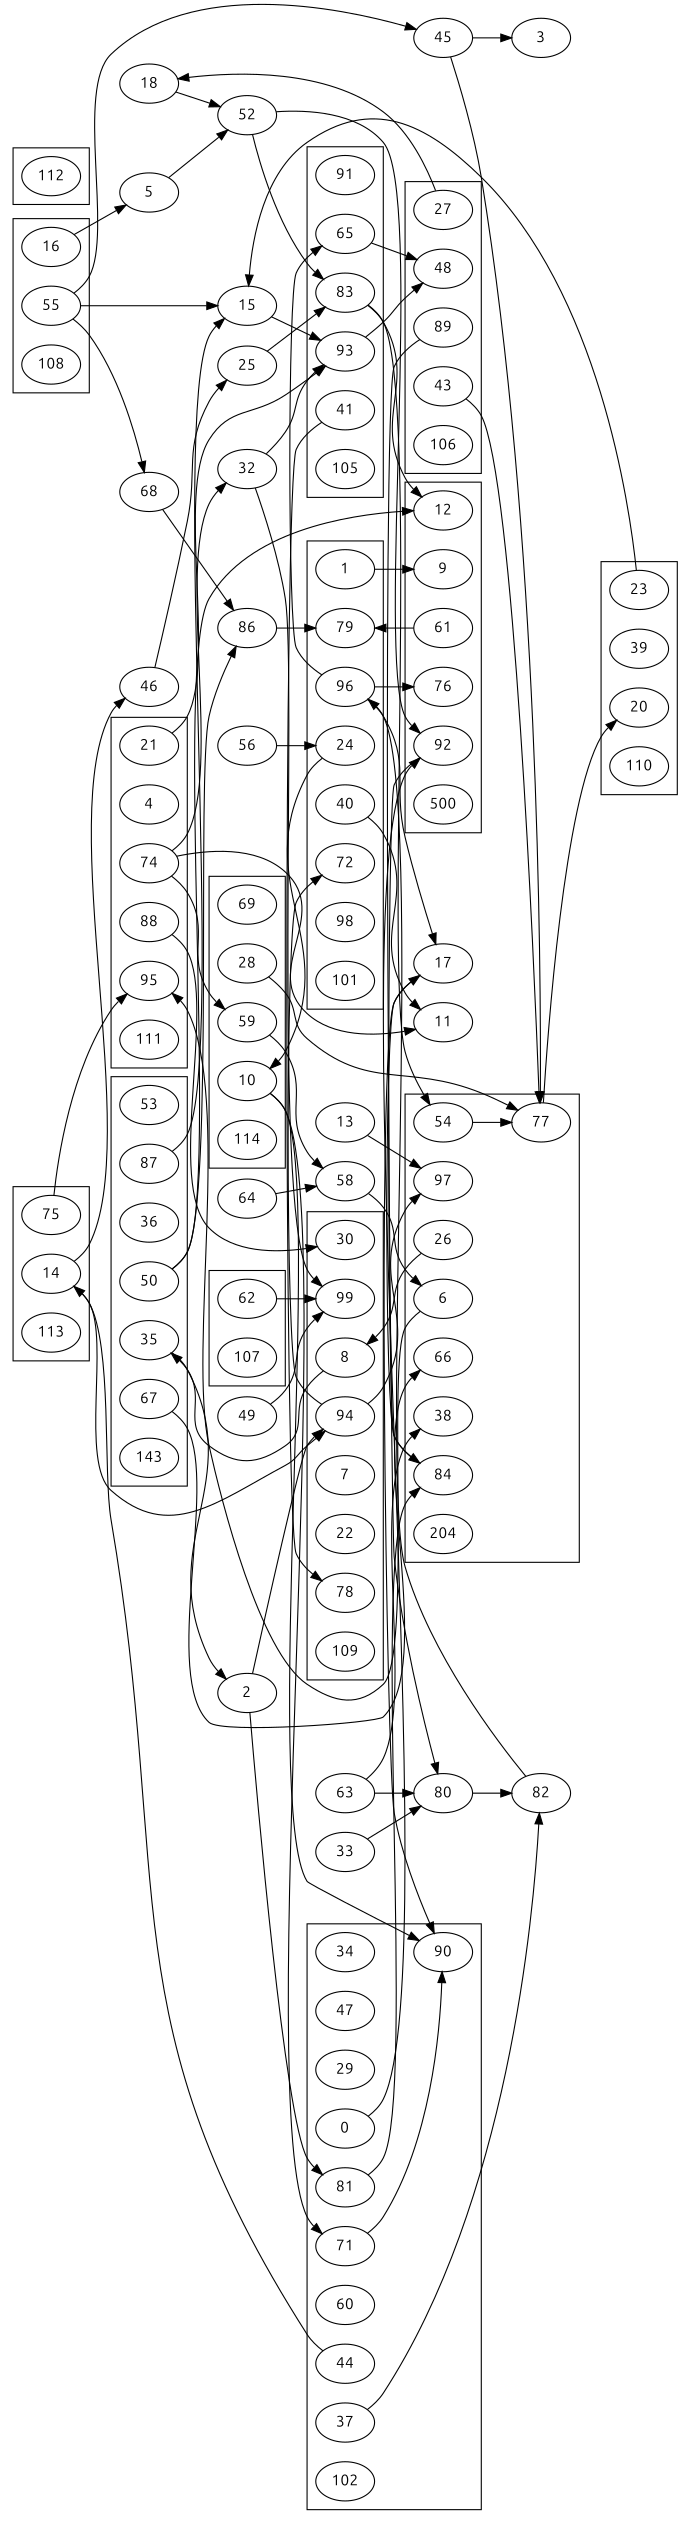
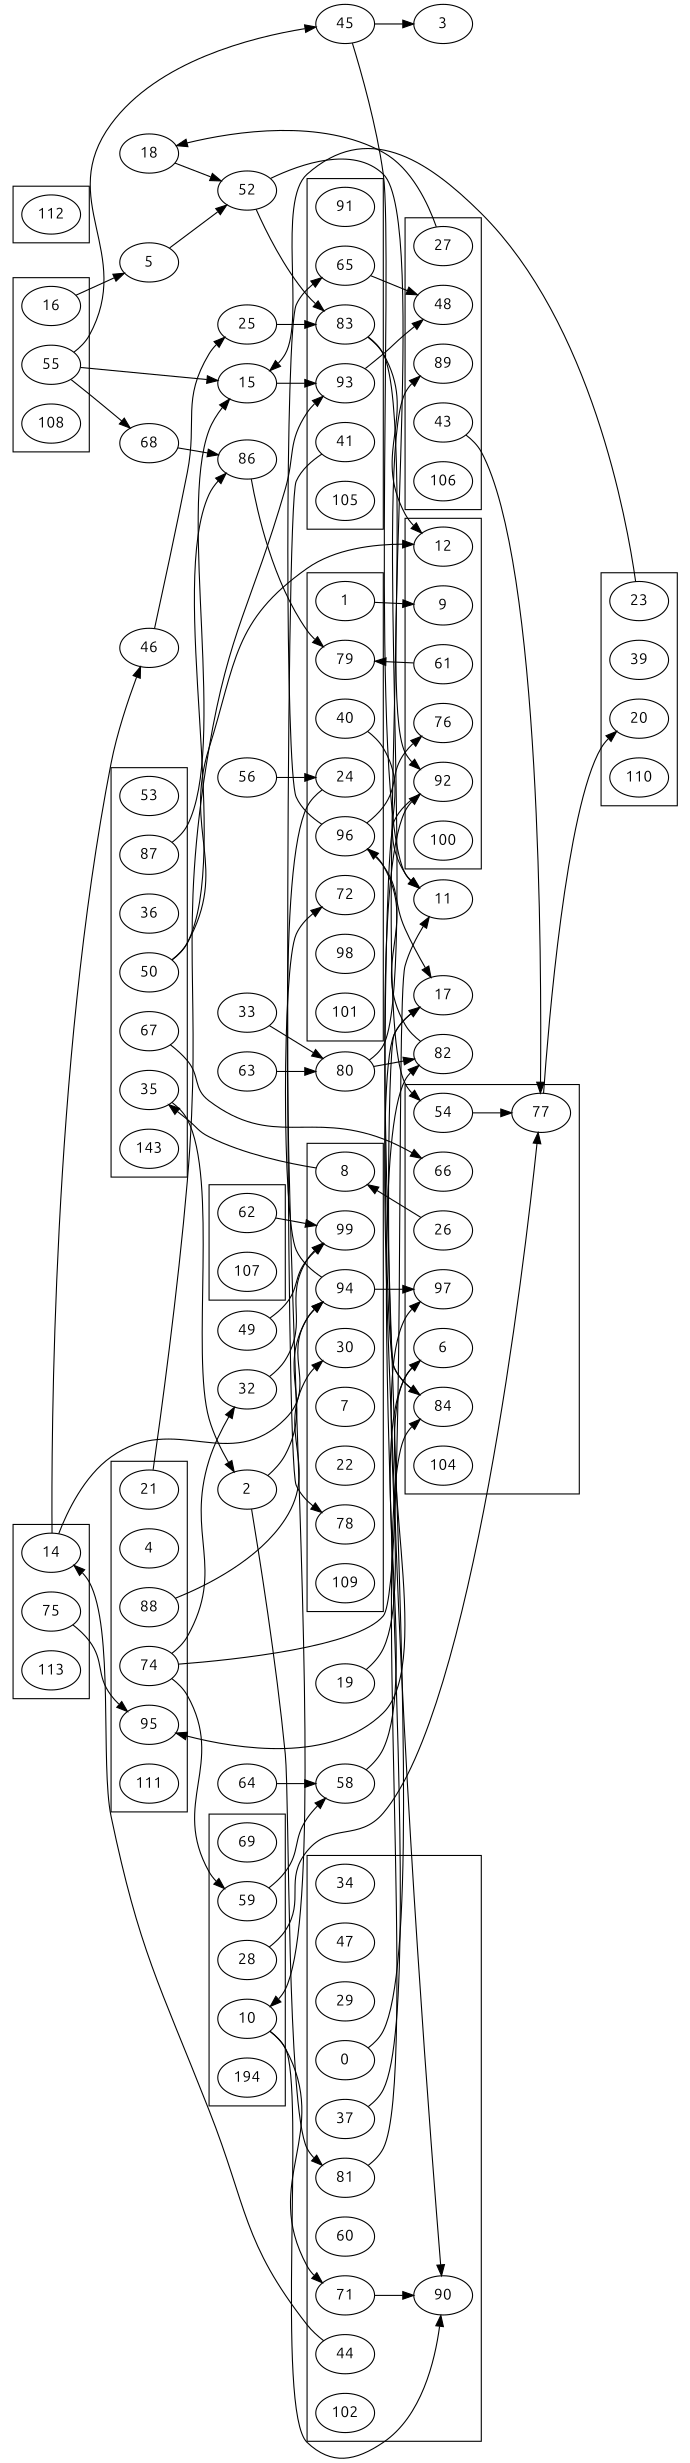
  digraph {
    fontname=Ubuntu
    rankdir=LR
    node [fontname=Ubuntu]
    edge [fontname=Ubuntu]
    61
    92
    12
    9
    76
-   100 [label=500]
+   100
    72
    96
    1
    79
    40
    24
    98
    101
    90
    34
    47
    29
    71
    44
    37
    60
    81
    0
    102
    53
    35
    36
    67
    87
    50
    n32 [label=143]
    54
    97
    84
    6
    66
-   38
    77
    26
-   104 [label=204]
+   104
    91
    83
    65
    93
    41
    105
    48
    27
    89
    43
    106
    62
    107
    55
    16
    108
    99
    30
    94
    8
    7
    22
    78
    109
    23
    39
    20
    110
    21
    4
    95
    74
    88
    111
    112
    14
    75
    113
    69
    10
    28
    59
-   114
+   114 [label=194]
    17
    11
    82
    2
    15
    86
    18
    80
    68
    45
    5
    32
    46
    58
    52
    3
    25
    33
    64
-   13
+   13 [label=19]
    63
    56
    49
    subgraph cluster_1 {
      61
      92
      12
      9
      76
      100
    }
    subgraph cluster_2 {
      72
      96
      1
      79
      40
      24
      98
      101
    }
    subgraph cluster_3 {
      90
      34
      47
      29
      71
      44
      37
      60
      81
      0
      102
    }
    subgraph cluster_4 {
      53
      35
      36
      67
      87
      50
      n32
    }
    subgraph cluster_5 {
      54
      97
      84
      6
      66
-     38
      77
      26
      104
    }
    subgraph cluster_6 {
      91
      83
      65
      93
      41
      105
    }
    subgraph cluster_7 {
      48
      27
      89
      43
      106
    }
    subgraph cluster_8 {
      62
      107
    }
    subgraph cluster_9 {
      55
      16
      108
    }
    subgraph cluster_10 {
      99
      30
      94
      8
      7
      22
      78
      109
    }
    subgraph cluster_11 {
      23
      39
      20
      110
    }
    subgraph cluster_12 {
      21
      4
      95
      74
      88
      111
    }
    subgraph cluster_13 {
      112
    }
    subgraph cluster_14 {
      14
      75
      113
    }
    subgraph cluster_15 {
      69
      10
      28
      59
      114
    }
    61 -> 79
    92 -> 84
    96 -> 76
    96 -> 65
    96 -> 17
    1 -> 9
    40 -> 11
    24 -> 10
    71 -> 90
    44 -> 14
    37 -> 82
    81 -> 84
    0 -> 92
    35 -> 2
    67 -> 66
    87 -> 15
    50 -> 12
    50 -> 86
    54 -> 77
    84 -> 17
    6 -> 95
    77 -> 20
    26 -> 8
    83 -> 12
    83 -> 54
    65 -> 48
    93 -> 48
    41 -> 78
    27 -> 18
-   89 -> 80
+   80 -> 89
    43 -> 77
    62 -> 99
    55 -> 15
    55 -> 68
    55 -> 45
    16 -> 5
    94 -> 72
    94 -> 97
    8 -> 35
    23 -> 15
    21 -> 93
    74 -> 59
    74 -> 11
    74 -> 32
    88 -> 30
    14 -> 94
    14 -> 46
    75 -> 95
    10 -> 90
    10 -> 71
    28 -> 77
    59 -> 58
    17 -> 90
    82 -> 96
    2 -> 81
    2 -> 94
    15 -> 93
    86 -> 79
    18 -> 52
    80 -> 82
    68 -> 86
-   45 -> 77
+   45 -> 11
    45 -> 3
    5 -> 52
-   32 -> 93
    32 -> 99
    46 -> 25
    58 -> 6
    52 -> 92
    52 -> 83
    25 -> 83
    33 -> 80
    64 -> 58
    13 -> 97
-   63 -> 38
    63 -> 80
    56 -> 24
    49 -> 99
  }
